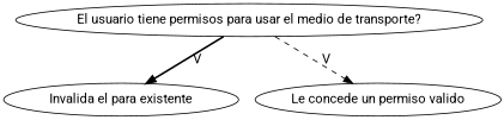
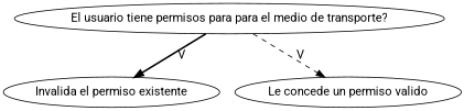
  digraph {
    fontname=Roboto
    node [fontname=Roboto]
    edge [fontname=Roboto]
-   "El usuario tiene permisos para usar el medio de transporte?"
-   "Invalida el permiso existente" [label="Invalida el para existente"]
+   "El usuario tiene permisos para usar el medio de transporte?" [label="El usuario tiene permisos para para el medio de transporte?"]
+   "Invalida el permiso existente"
    "Le concede un permiso valido"
    "El usuario tiene permisos para usar el medio de transporte?" -> "Invalida el permiso existente" [label=V style=bold]
    "El usuario tiene permisos para usar el medio de transporte?" -> "Le concede un permiso valido" [label=V style=dashed]
  }
